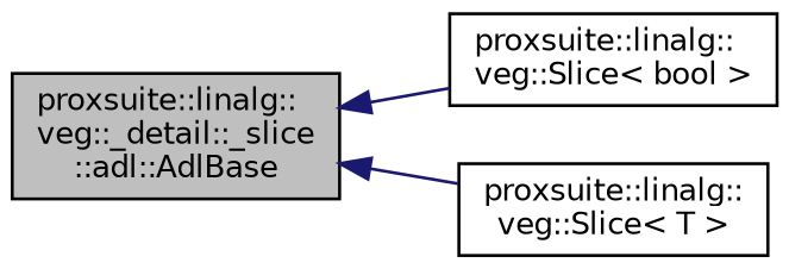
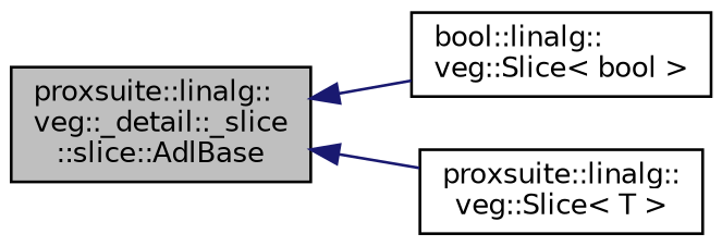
  digraph {
    fontname="DejaVu Sans"
    rankdir=LR
    node [color=black fontname="DejaVu Sans" fontsize=10 shape=record]
    edge [color=midnightblue dir=back fontname="DejaVu Sans" fontsize=10 labelfontname=Helvetica labelfontsize=10 style=solid]
-   n1 [fillcolor=grey75 fontcolor=black height=0.2 label="proxsuite::linalg::\lveg::_detail::_slice\l::adl::AdlBase" style=filled width=0.4]
-   n2 [height=0.2 label="proxsuite::linalg::\lveg::Slice\< bool \>" width=0.4]
+   n1 [fillcolor=grey75 fontcolor=black height=0.2 label="proxsuite::linalg::\lveg::_detail::_slice\l::slice::AdlBase" style=filled width=0.4]
+   n2 [height=0.2 label="bool::linalg::\lveg::Slice\< bool \>" width=0.4]
    n3 [height=0.2 label="proxsuite::linalg::\lveg::Slice\< T \>" width=0.4]
    n1 -> n2
    n1 -> n3
  }
